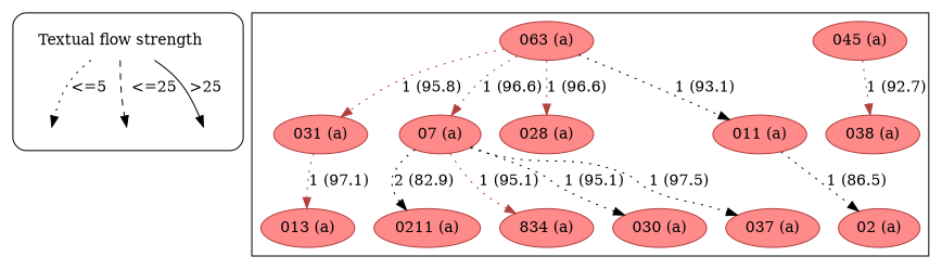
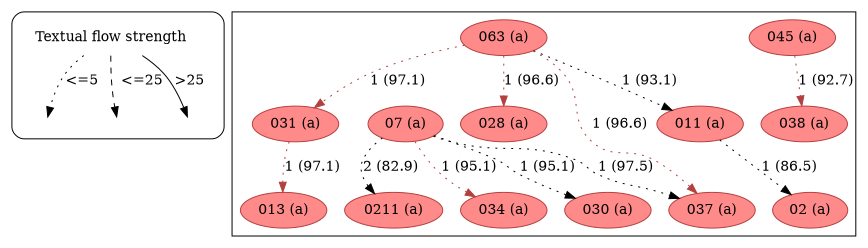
  strict digraph {
    node [style=filled color="#b43f3f" fillcolor="#FF8A8A"]
    edge [style=dotted color="#b43f3f"]
    n1 [label="Textual flow strength" shape=plaintext style="" color="" fillcolor=""]
    leg_e1 [fixedsize=True height=0.2 style=invis color="" fillcolor=""]
    leg_e2 [fixedsize=True height=0.2 style=invis color="" fillcolor=""]
    leg_e3 [fixedsize=True height=0.2 style=invis color="" fillcolor=""]
    n5 [label="045 (a)"]
    n6 [label="038 (a)"]
    n7 [label="063 (a)"]
    n8 [label="011 (a)"]
    n9 [label="031 (a)"]
    n10 [label="07 (a)"]
    n11 [label="028 (a)"]
    n12 [label="02 (a)"]
    n13 [label="013 (a)"]
    n14 [label="030 (a)"]
    n15 [label="037 (a)"]
    n16 [label="0211 (a)"]
-   n17 [label="834 (a)"]
+   n17 [label="034 (a)"]
    subgraph cluster_1 {
      style=rounded
      n1
      leg_e1
      leg_e2
      leg_e3
    }
    subgraph cluster_2 {
      n5
      n6
      n7
      n8
      n9
      n10
      n11
      n12
      n13
      n14
      n15
      n16
      n17
    }
    n1 -> leg_e1 [label="<=5  " color=""]
    n1 -> leg_e2 [label="  <=25" style=dashed color=""]
    n1 -> leg_e3 [label=">25" style=solid color=""]
    n5 -> n6 [label="1 (92.7)"]
    n7 -> n8 [color=black label="1 (93.1)"]
-   n7 -> n9 [label="1 (95.8)"]
-   n7 -> n10 [label="1 (96.6)"]
+   n7 -> n9 [label="1 (97.1)"]
+   n7 -> n15 [label="1 (96.6)"]
    n7 -> n11 [label="1 (96.6)"]
    n8 -> n12 [color=black label="1 (86.5)"]
    n9 -> n13 [label="1 (97.1)"]
    n10 -> n14 [color=black label="1 (95.1)"]
    n10 -> n15 [color=black label="1 (97.5)"]
    n10 -> n16 [color=black label="2 (82.9)"]
    n10 -> n17 [label="1 (95.1)"]
  }
